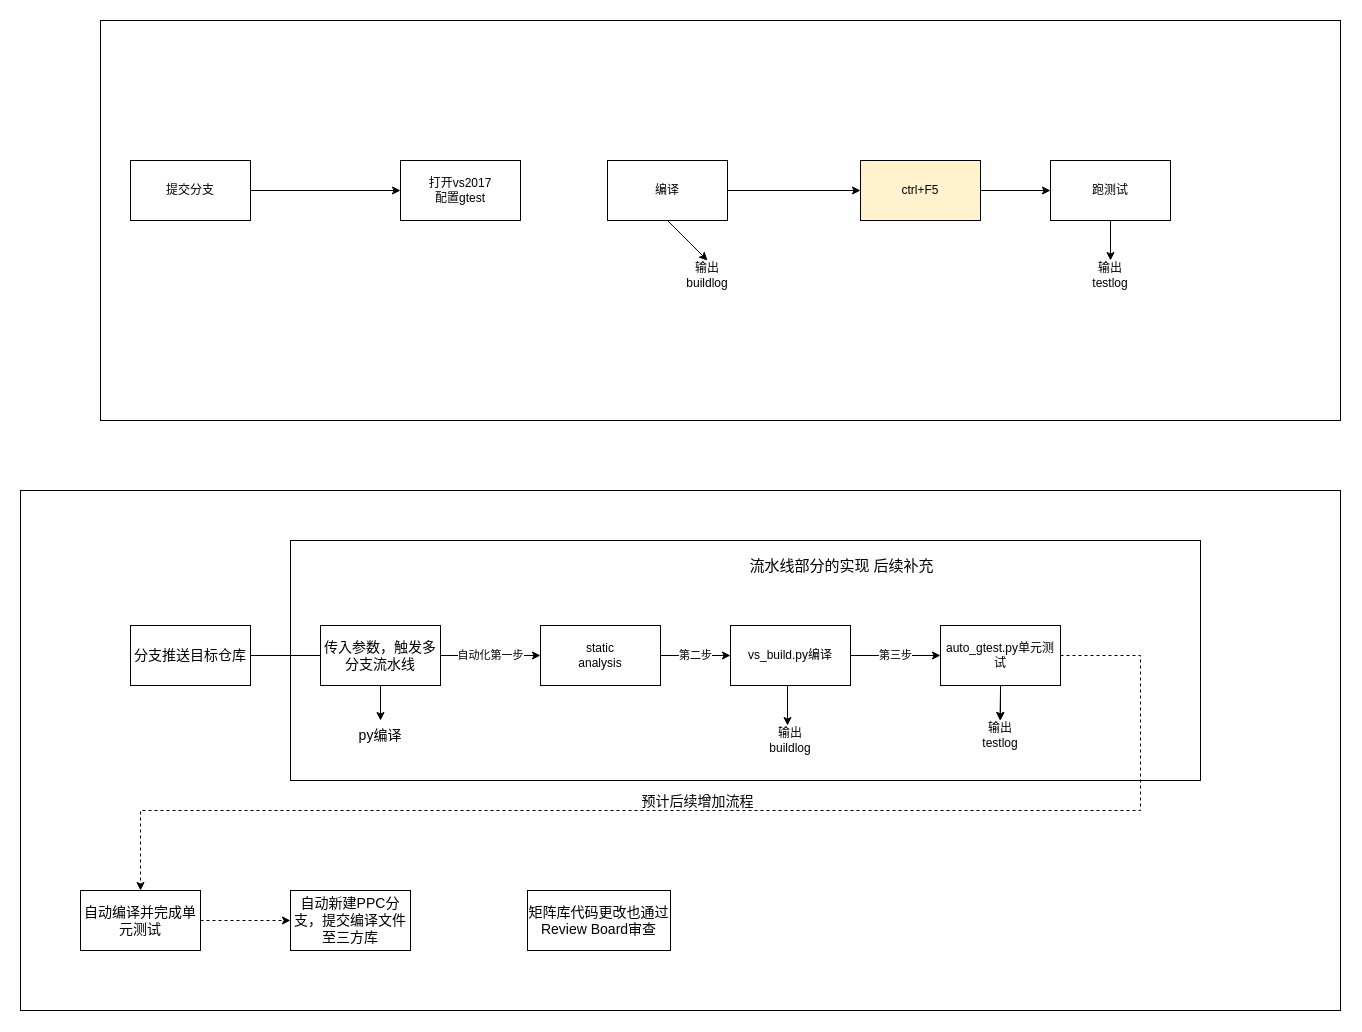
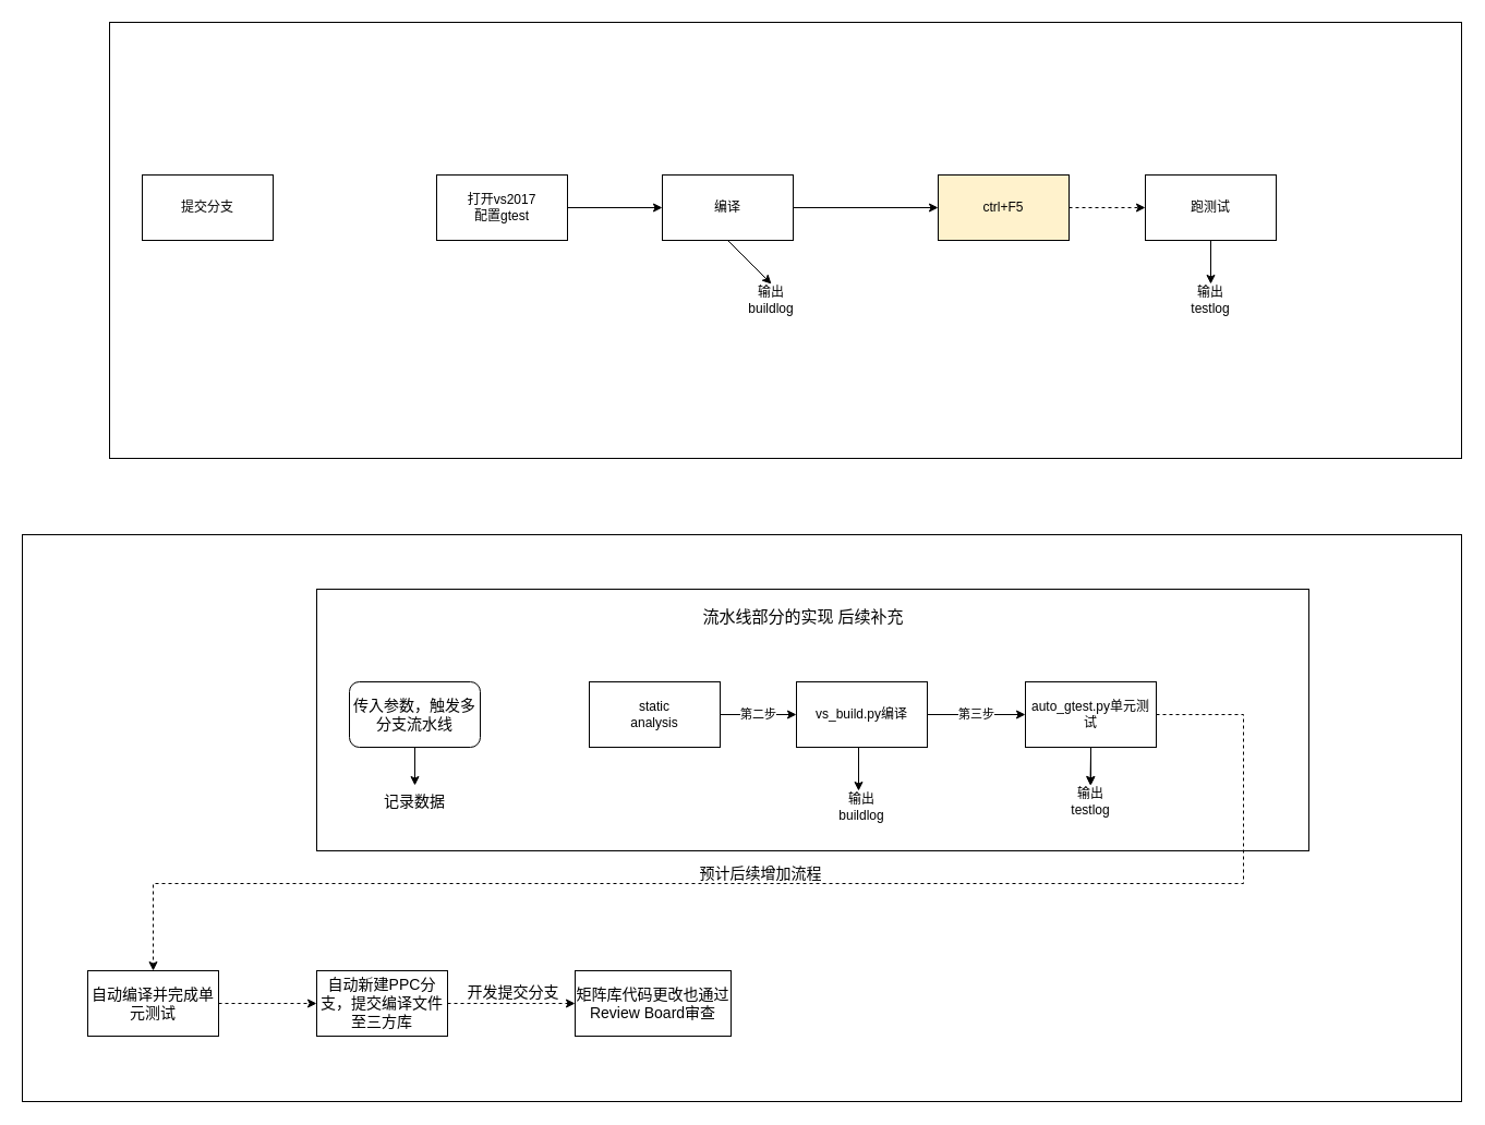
  <mxCell id="0" />
  <mxCell id="1" parent="0" />
  <mxCell id="2" value="" style="rounded=0;whiteSpace=wrap;html=1;fontSize=14;" vertex="1" parent="1"><mxGeometry x="20" y="490" width="1320" height="520" as="geometry" /></mxCell>
  <mxCell id="3" value="" style="rounded=0;whiteSpace=wrap;html=1;fontSize=15;" vertex="1" parent="1"><mxGeometry x="290" y="540" width="910" height="240" as="geometry" /></mxCell>
  <mxCell id="4" value="" style="rounded=0;whiteSpace=wrap;html=1;" vertex="1" parent="1"><mxGeometry x="100" y="20" width="1240" height="400" as="geometry" /></mxCell>
- <mxCell id="5" value="" style="edgeStyle=orthogonalEdgeStyle;rounded=0;orthogonalLoop=1;jettySize=auto;html=1;entryX=0;entryY=0.5;entryDx=0;entryDy=0;" edge="1" parent="1" source="6" target="8"><mxGeometry relative="1" as="geometry"><mxPoint x="390" y="190" as="targetPoint" /></mxGeometry></mxCell>
  <mxCell id="6" value="提交分支" style="rounded=0;whiteSpace=wrap;html=1;" vertex="1" parent="1"><mxGeometry x="130" y="160" width="120" height="60" as="geometry" /></mxCell>
+ <mxCell id="7" value="" style="edgeStyle=orthogonalEdgeStyle;rounded=0;orthogonalLoop=1;jettySize=auto;html=1;" edge="1" parent="1" source="8" target="10"><mxGeometry relative="1" as="geometry" /></mxCell>
  <mxCell id="8" value="打开vs2017&lt;br&gt;配置gtest" style="rounded=0;whiteSpace=wrap;html=1;" vertex="1" parent="1"><mxGeometry x="400" y="160" width="120" height="60" as="geometry" /></mxCell>
  <mxCell id="9" value="" style="edgeStyle=orthogonalEdgeStyle;rounded=0;orthogonalLoop=1;jettySize=auto;html=1;" edge="1" parent="1" source="10" target="12"><mxGeometry relative="1" as="geometry" /></mxCell>
  <mxCell id="10" value="编译" style="rounded=0;whiteSpace=wrap;html=1;" vertex="1" parent="1"><mxGeometry x="607" y="160" width="120" height="60" as="geometry" /></mxCell>
- <mxCell id="11" value="" style="edgeStyle=orthogonalEdgeStyle;rounded=0;orthogonalLoop=1;jettySize=auto;html=1;" edge="1" parent="1" source="12" target="15"><mxGeometry relative="1" as="geometry" /></mxCell>
+ <mxCell id="11" value="" style="edgeStyle=orthogonalEdgeStyle;rounded=0;orthogonalLoop=1;jettySize=auto;html=1;dashed=1;" edge="1" parent="1" source="12" target="15"><mxGeometry relative="1" as="geometry" /></mxCell>
  <mxCell id="12" value="ctrl+F5" style="rounded=0;whiteSpace=wrap;html=1;fillColor=#fff2cc;" vertex="1" parent="1"><mxGeometry x="860" y="160" width="120" height="60" as="geometry" /></mxCell>
  <mxCell id="13" value="" style="endArrow=classic;html=1;rounded=0;exitX=0.5;exitY=1;exitDx=0;exitDy=0;entryX=0.5;entryY=0;entryDx=0;entryDy=0;" edge="1" parent="1" source="10" target="14"><mxGeometry width="50" height="50" relative="1" as="geometry"><mxPoint x="790" y="310" as="sourcePoint" /><mxPoint x="827" y="260" as="targetPoint" /></mxGeometry></mxCell>
  <mxCell id="14" value="输出buildlog" style="text;html=1;strokeColor=none;fillColor=none;align=center;verticalAlign=middle;whiteSpace=wrap;rounded=0;" vertex="1" parent="1"><mxGeometry x="677" y="260" width="60" height="30" as="geometry" /></mxCell>
  <mxCell id="15" value="跑测试" style="rounded=0;whiteSpace=wrap;html=1;" vertex="1" parent="1"><mxGeometry x="1050" y="160" width="120" height="60" as="geometry" /></mxCell>
  <mxCell id="16" value="" style="endArrow=classic;html=1;rounded=0;exitX=0.5;exitY=1;exitDx=0;exitDy=0;entryX=0.5;entryY=0;entryDx=0;entryDy=0;" edge="1" parent="1" source="15" target="17"><mxGeometry width="50" height="50" relative="1" as="geometry"><mxPoint x="1060" y="240" as="sourcePoint" /><mxPoint x="1220" y="260" as="targetPoint" /></mxGeometry></mxCell>
  <mxCell id="17" value="输出testlog" style="text;html=1;strokeColor=none;fillColor=none;align=center;verticalAlign=middle;whiteSpace=wrap;rounded=0;" vertex="1" parent="1"><mxGeometry x="1080" y="260" width="60" height="30" as="geometry" /></mxCell>
- <mxCell id="18" value="自动化第一步" style="edgeStyle=orthogonalEdgeStyle;rounded=0;orthogonalLoop=1;jettySize=auto;html=1;startArrow=none;" edge="1" parent="1" source="30" target="21"><mxGeometry relative="1" as="geometry" /></mxCell>
- <mxCell id="19" value="分支推送目标仓库" style="rounded=0;whiteSpace=wrap;html=1;fontSize=14;" vertex="1" parent="1"><mxGeometry x="130" y="625" width="120" height="60" as="geometry" /></mxCell>
  <mxCell id="20" value="第二步" style="edgeStyle=orthogonalEdgeStyle;rounded=0;orthogonalLoop=1;jettySize=auto;html=1;" edge="1" parent="1" source="21" target="23"><mxGeometry relative="1" as="geometry" /></mxCell>
  <mxCell id="21" value="static&lt;br&gt;analysis" style="rounded=0;whiteSpace=wrap;html=1;" vertex="1" parent="1"><mxGeometry x="540" y="625" width="120" height="60" as="geometry" /></mxCell>
  <mxCell id="22" value="第三步" style="edgeStyle=orthogonalEdgeStyle;rounded=0;orthogonalLoop=1;jettySize=auto;html=1;entryX=0;entryY=0.5;entryDx=0;entryDy=0;" edge="1" parent="1" source="23" target="25"><mxGeometry relative="1" as="geometry"><mxPoint x="917" y="655" as="targetPoint" /></mxGeometry></mxCell>
  <mxCell id="23" value="vs_build.py编译" style="rounded=0;whiteSpace=wrap;html=1;" vertex="1" parent="1"><mxGeometry x="730" y="625" width="120" height="60" as="geometry" /></mxCell>
  <mxCell id="24" value="" style="edgeStyle=orthogonalEdgeStyle;rounded=0;orthogonalLoop=1;jettySize=auto;html=1;fontSize=14;" edge="1" parent="1" source="25" target="29"><mxGeometry relative="1" as="geometry" /></mxCell>
  <mxCell id="25" value="auto_gtest.py单元测试" style="rounded=0;whiteSpace=wrap;html=1;" vertex="1" parent="1"><mxGeometry x="940" y="625" width="120" height="60" as="geometry" /></mxCell>
  <mxCell id="26" value="" style="endArrow=classic;html=1;rounded=0;" edge="1" parent="1"><mxGeometry width="50" height="50" relative="1" as="geometry"><mxPoint x="787" y="685" as="sourcePoint" /><mxPoint x="787" y="725" as="targetPoint" /></mxGeometry></mxCell>
  <mxCell id="27" value="输出buildlog" style="text;html=1;strokeColor=none;fillColor=none;align=center;verticalAlign=middle;whiteSpace=wrap;rounded=0;" vertex="1" parent="1"><mxGeometry x="760" y="725" width="60" height="30" as="geometry" /></mxCell>
  <mxCell id="28" value="" style="endArrow=classic;html=1;rounded=0;" edge="1" parent="1"><mxGeometry width="50" height="50" relative="1" as="geometry"><mxPoint x="1000" y="690" as="sourcePoint" /><mxPoint x="999.5" y="720" as="targetPoint" /></mxGeometry></mxCell>
  <mxCell id="29" value="输出testlog" style="text;html=1;strokeColor=none;fillColor=none;align=center;verticalAlign=middle;whiteSpace=wrap;rounded=0;" vertex="1" parent="1"><mxGeometry x="970" y="720" width="60" height="30" as="geometry" /></mxCell>
- <mxCell id="30" value="传入参数，触发多分支流水线" style="rounded=0;whiteSpace=wrap;html=1;fontSize=14;" vertex="1" parent="1"><mxGeometry x="320" y="625" width="120" height="60" as="geometry" /></mxCell>
- <mxCell id="31" value="" style="edgeStyle=orthogonalEdgeStyle;rounded=0;orthogonalLoop=1;jettySize=auto;html=1;endArrow=none;" edge="1" parent="1" source="19" target="30"><mxGeometry relative="1" as="geometry"><mxPoint x="250" y="655" as="sourcePoint" /><mxPoint x="540" y="655" as="targetPoint" /></mxGeometry></mxCell>
+ <mxCell id="30" value="传入参数，触发多分支流水线" style="whiteSpace=wrap;html=1;fontSize=14;rounded=1;" vertex="1" parent="1"><mxGeometry x="320" y="625" width="120" height="60" as="geometry" /></mxCell>
  <mxCell id="32" value="" style="endArrow=classic;html=1;rounded=0;fontSize=14;exitX=0.5;exitY=1;exitDx=0;exitDy=0;" edge="1" parent="1" source="30" target="33"><mxGeometry width="50" height="50" relative="1" as="geometry"><mxPoint x="350" y="790" as="sourcePoint" /><mxPoint x="380" y="720" as="targetPoint" /></mxGeometry></mxCell>
- <mxCell id="33" value="py编译" style="text;html=1;strokeColor=none;fillColor=none;align=center;verticalAlign=middle;whiteSpace=wrap;rounded=0;fontSize=14;" vertex="1" parent="1"><mxGeometry x="350" y="720" width="60" height="30" as="geometry" /></mxCell>
+ <mxCell id="33" value="记录数据" style="text;html=1;strokeColor=none;fillColor=none;align=center;verticalAlign=middle;whiteSpace=wrap;rounded=0;fontSize=14;" vertex="1" parent="1"><mxGeometry x="350" y="720" width="60" height="30" as="geometry" /></mxCell>
  <mxCell id="34" value="" style="endArrow=classic;html=1;rounded=0;fontSize=14;exitX=1;exitY=0.5;exitDx=0;exitDy=0;dashed=1;" edge="1" parent="1" source="25"><mxGeometry width="50" height="50" relative="1" as="geometry"><mxPoint x="1060" y="940" as="sourcePoint" /><mxPoint x="140" y="890" as="targetPoint" /><Array as="points"><mxPoint x="1140" y="655" /><mxPoint x="1140" y="810" /><mxPoint x="140" y="810" /><mxPoint x="140" y="890" /></Array></mxGeometry></mxCell>
  <mxCell id="35" value="预计后续增加流程" style="edgeLabel;html=1;align=center;verticalAlign=middle;resizable=0;points=[];fontSize=14;" vertex="1" connectable="0" parent="34"><mxGeometry x="0.033" y="2" relative="1" as="geometry"><mxPoint y="-12" as="offset" /></mxGeometry></mxCell>
  <mxCell id="36" value="自动编译并完成单元测试" style="rounded=0;whiteSpace=wrap;html=1;fontSize=14;" vertex="1" parent="1"><mxGeometry x="80" y="890" width="120" height="60" as="geometry" /></mxCell>
  <mxCell id="37" value="自动新建PPC分支，提交编译文件至三方库" style="rounded=0;whiteSpace=wrap;html=1;fontSize=14;" vertex="1" parent="1"><mxGeometry x="290" y="890" width="120" height="60" as="geometry" /></mxCell>
  <mxCell id="38" value="" style="endArrow=classic;html=1;rounded=0;dashed=1;fontSize=14;exitX=1;exitY=0.5;exitDx=0;exitDy=0;entryX=0;entryY=0.5;entryDx=0;entryDy=0;" edge="1" parent="1" source="36" target="37"><mxGeometry width="50" height="50" relative="1" as="geometry"><mxPoint x="210" y="910" as="sourcePoint" /><mxPoint x="260" y="860" as="targetPoint" /></mxGeometry></mxCell>
  <mxCell id="39" value="矩阵库代码更改也通过Review Board审查" style="rounded=0;whiteSpace=wrap;html=1;fontSize=14;" vertex="1" parent="1"><mxGeometry x="527" y="890" width="143" height="60" as="geometry" /></mxCell>
- <mxCell id="41" value="流水线部分的实现 后续补充" style="text;html=1;strokeColor=none;fillColor=none;align=center;verticalAlign=middle;whiteSpace=wrap;rounded=0;fontSize=15;" vertex="1" parent="1"><mxGeometry x="745" y="550" width="193" height="30" as="geometry" /></mxCell>
+ <mxCell id="40" value="开发提交分支" style="endArrow=classic;html=1;rounded=0;dashed=1;fontSize=14;exitX=1;exitY=0.5;exitDx=0;exitDy=0;entryX=0;entryY=0.5;entryDx=0;entryDy=0;" edge="1" parent="1" source="37" target="39"><mxGeometry x="0.026" y="10" width="50" height="50" relative="1" as="geometry"><mxPoint x="480" y="940" as="sourcePoint" /><mxPoint x="530" y="890" as="targetPoint" /><Array as="points"><mxPoint x="480" y="920" /></Array><mxPoint as="offset" /></mxGeometry></mxCell>
+ <mxCell id="41" value="流水线部分的实现 后续补充" style="text;html=1;strokeColor=none;fillColor=none;align=center;verticalAlign=middle;whiteSpace=wrap;rounded=0;fontSize=15;" vertex="1" parent="1"><mxGeometry x="640" y="550" width="193" height="30" as="geometry" /></mxCell>
